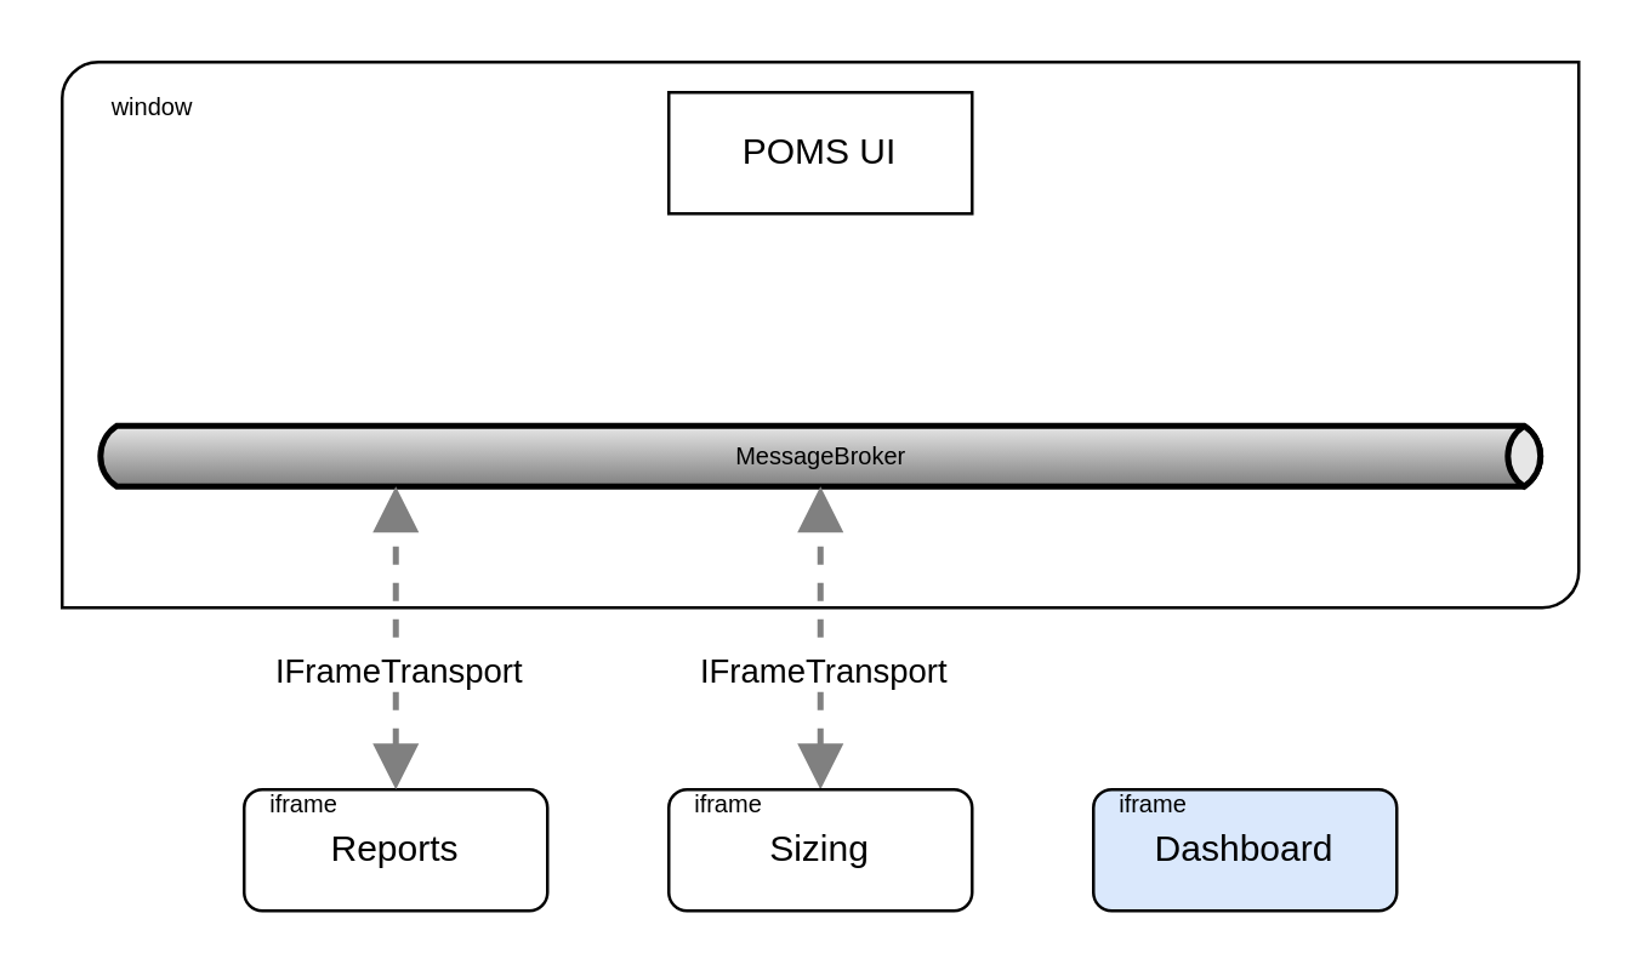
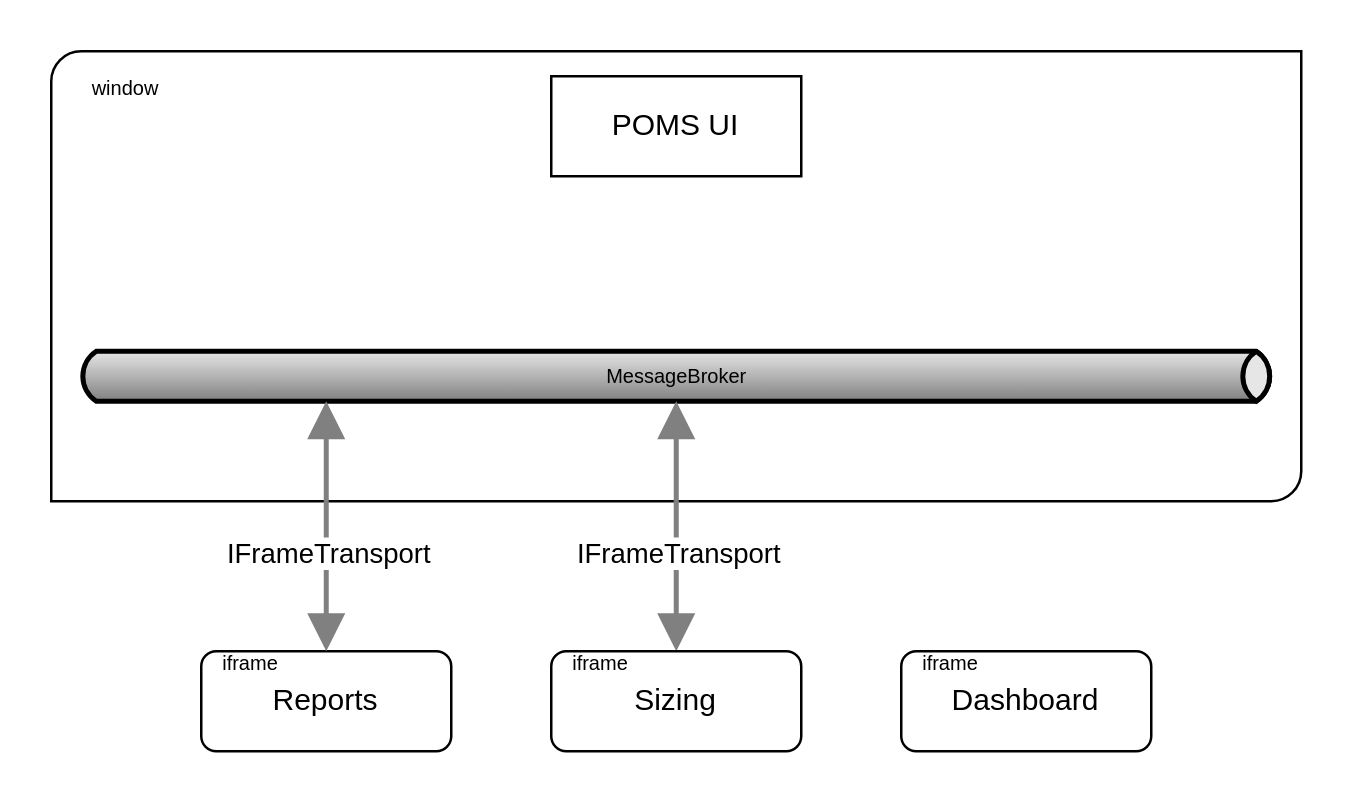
  <mxCell id="0" />
  <mxCell id="1" parent="0" />
  <mxCell id="2" value="" style="verticalLabelPosition=bottom;verticalAlign=top;html=1;shape=mxgraph.basic.diag_round_rect;dx=6;" vertex="1" parent="1"><mxGeometry x="20" y="20" width="500" height="180" as="geometry" /></mxCell>
  <mxCell id="3" value="MessageBroker" style="strokeWidth=2;strokeColor=#000000;dashed=0;align=center;html=1;fontSize=8;shape=mxgraph.eip.messageChannel;" vertex="1" parent="1"><mxGeometry x="30" y="140" width="480" height="20" as="geometry" /></mxCell>
- <mxCell id="4" value="" style="edgeStyle=elbowEdgeStyle;strokeWidth=2;rounded=0;endArrow=block;startArrow=block;startSize=10;endSize=10;dashed=1;html=1;strokeColor=#808080;" edge="1" target="3" parent="1" source="8"><mxGeometry relative="1" as="geometry"><mxPoint x="164" y="100" as="sourcePoint" /><Array as="points"><mxPoint x="270" y="200" /><mxPoint x="290" y="180" /><mxPoint x="200" y="90" /></Array></mxGeometry></mxCell>
+ <mxCell id="4" value="" style="edgeStyle=elbowEdgeStyle;strokeWidth=2;rounded=0;endArrow=block;startArrow=block;startSize=10;endSize=10;dashed=0;html=1;strokeColor=#808080;" edge="1" target="3" parent="1" source="8"><mxGeometry relative="1" as="geometry"><mxPoint x="164" y="100" as="sourcePoint" /><Array as="points"><mxPoint x="270" y="200" /><mxPoint x="290" y="180" /><mxPoint x="200" y="90" /></Array></mxGeometry></mxCell>
  <mxCell id="5" value="IFrameTransport" style="edgeLabel;html=1;align=center;verticalAlign=middle;resizable=0;points=[];" vertex="1" connectable="0" parent="4"><mxGeometry x="-0.23" y="1" relative="1" as="geometry"><mxPoint x="1" y="-1" as="offset" /></mxGeometry></mxCell>
  <mxCell id="6" value="POMS UI" style="whiteSpace=wrap;html=1;rounded=0;" vertex="1" parent="1"><mxGeometry x="220" y="30" width="100" height="40" as="geometry" /></mxCell>
- <mxCell id="7" value="Dashboard" style="rounded=1;whiteSpace=wrap;html=1;fillColor=#dae8fc;" vertex="1" parent="1"><mxGeometry x="360" y="260" width="100" height="40" as="geometry" /></mxCell>
+ <mxCell id="7" value="Dashboard" style="rounded=1;whiteSpace=wrap;html=1;" vertex="1" parent="1"><mxGeometry x="360" y="260" width="100" height="40" as="geometry" /></mxCell>
  <mxCell id="8" value="Sizing" style="rounded=1;whiteSpace=wrap;html=1;" vertex="1" parent="1"><mxGeometry x="220" y="260" width="100" height="40" as="geometry" /></mxCell>
  <mxCell id="9" value="Reports" style="rounded=1;whiteSpace=wrap;html=1;" vertex="1" parent="1"><mxGeometry x="80" y="260" width="100" height="40" as="geometry" /></mxCell>
- <mxCell id="10" value="" style="edgeStyle=elbowEdgeStyle;strokeWidth=2;rounded=0;endArrow=block;startArrow=block;startSize=10;endSize=10;dashed=1;html=1;strokeColor=#808080;" edge="1" parent="1" source="9" target="3"><mxGeometry relative="1" as="geometry"><mxPoint x="144.003" y="70" as="sourcePoint" /><mxPoint x="144.003" y="160" as="targetPoint" /><Array as="points"><mxPoint x="130" y="240" /><mxPoint x="170" y="200" /><mxPoint x="80" y="110" /><mxPoint x="104" y="100" /></Array></mxGeometry></mxCell>
+ <mxCell id="10" value="" style="edgeStyle=elbowEdgeStyle;strokeWidth=2;rounded=0;endArrow=block;startArrow=block;startSize=10;endSize=10;dashed=0;html=1;strokeColor=#808080;" edge="1" parent="1" source="9" target="3"><mxGeometry relative="1" as="geometry"><mxPoint x="144.003" y="70" as="sourcePoint" /><mxPoint x="144.003" y="160" as="targetPoint" /><Array as="points"><mxPoint x="130" y="240" /><mxPoint x="170" y="200" /><mxPoint x="80" y="110" /><mxPoint x="104" y="100" /></Array></mxGeometry></mxCell>
  <mxCell id="11" value="IFrameTransport" style="edgeLabel;html=1;align=center;verticalAlign=middle;resizable=0;points=[];" vertex="1" connectable="0" parent="10"><mxGeometry x="-0.23" y="1" relative="1" as="geometry"><mxPoint x="1" y="-1" as="offset" /></mxGeometry></mxCell>
  <mxCell id="12" value="iframe" style="text;html=1;strokeColor=none;fillColor=none;align=center;verticalAlign=middle;whiteSpace=wrap;rounded=0;fontSize=8;" vertex="1" parent="1"><mxGeometry x="220" y="260" width="40" height="10" as="geometry" /></mxCell>
  <mxCell id="13" value="iframe" style="text;html=1;strokeColor=none;fillColor=none;align=center;verticalAlign=middle;whiteSpace=wrap;rounded=0;fontSize=8;" vertex="1" parent="1"><mxGeometry x="80" y="260" width="40" height="10" as="geometry" /></mxCell>
  <mxCell id="14" value="iframe" style="text;html=1;strokeColor=none;fillColor=none;align=center;verticalAlign=middle;whiteSpace=wrap;rounded=0;fontSize=8;" vertex="1" parent="1"><mxGeometry x="360" y="260" width="40" height="10" as="geometry" /></mxCell>
  <mxCell id="15" value="window" style="text;html=1;strokeColor=none;fillColor=none;align=center;verticalAlign=middle;whiteSpace=wrap;rounded=0;fontSize=8;" vertex="1" parent="1"><mxGeometry x="30" y="30" width="40" height="10" as="geometry" /></mxCell>
